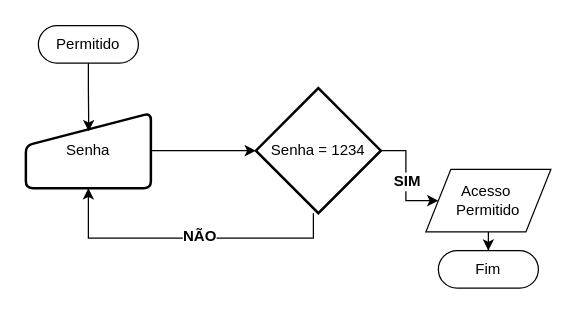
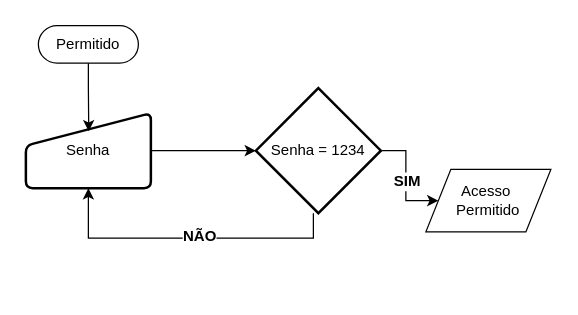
  <mxCell id="0" />
  <mxCell id="1" parent="0" />
  <mxCell id="2" style="edgeStyle=orthogonalEdgeStyle;rounded=0;orthogonalLoop=1;jettySize=auto;html=1;" edge="1" parent="1" source="3" target="6"><mxGeometry relative="1" as="geometry" /></mxCell>
  <mxCell id="3" value="Senha" style="html=1;strokeWidth=2;shape=manualInput;whiteSpace=wrap;rounded=1;size=26;arcSize=11;" vertex="1" parent="1"><mxGeometry x="20" y="90" width="100" height="60" as="geometry" /></mxCell>
  <mxCell id="4" style="edgeStyle=orthogonalEdgeStyle;rounded=0;orthogonalLoop=1;jettySize=auto;html=1;" edge="1" parent="1" source="6" target="8"><mxGeometry relative="1" as="geometry" /></mxCell>
  <mxCell id="5" value="&lt;b&gt;&lt;font style=&quot;font-size: 12px;&quot;&gt;SIM&lt;/font&gt;&lt;/b&gt;" style="edgeLabel;html=1;align=center;verticalAlign=middle;resizable=0;points=[];" connectable="0" vertex="1" parent="4"><mxGeometry x="0.023" relative="1" as="geometry"><mxPoint as="offset" /></mxGeometry></mxCell>
  <mxCell id="6" value="Senha = 1234" style="strokeWidth=2;html=1;shape=mxgraph.flowchart.decision;whiteSpace=wrap;" vertex="1" parent="1"><mxGeometry x="204" y="70" width="100" height="100" as="geometry" /></mxCell>
- <mxCell id="7" style="edgeStyle=orthogonalEdgeStyle;rounded=0;orthogonalLoop=1;jettySize=auto;html=1;" edge="1" parent="1" source="8" target="9"><mxGeometry relative="1" as="geometry" /></mxCell>
  <mxCell id="8" value="Acesso&amp;nbsp;&lt;br&gt;Permitido" style="shape=parallelogram;perimeter=parallelogramPerimeter;whiteSpace=wrap;html=1;dashed=0;" vertex="1" parent="1"><mxGeometry x="340" y="135" width="100" height="50" as="geometry" /></mxCell>
- <mxCell id="9" value="Fim" style="html=1;dashed=0;whiteSpace=wrap;shape=mxgraph.dfd.start" vertex="1" parent="1"><mxGeometry x="350" y="200" width="80" height="30" as="geometry" /></mxCell>
  <mxCell id="10" style="edgeStyle=orthogonalEdgeStyle;rounded=0;orthogonalLoop=1;jettySize=auto;html=1;" edge="1" parent="1" source="6" target="3"><mxGeometry relative="1" as="geometry"><Array as="points"><mxPoint x="250" y="190" /><mxPoint x="70" y="190" /></Array></mxGeometry></mxCell>
  <mxCell id="11" value="&lt;b&gt;&lt;font style=&quot;font-size: 12px;&quot;&gt;NÃO&lt;/font&gt;&lt;/b&gt;" style="edgeLabel;html=1;align=center;verticalAlign=middle;resizable=0;points=[];" connectable="0" vertex="1" parent="10"><mxGeometry x="-0.067" y="-2" relative="1" as="geometry"><mxPoint as="offset" /></mxGeometry></mxCell>
  <mxCell id="12" value="Permitido" style="html=1;dashed=0;whiteSpace=wrap;shape=mxgraph.dfd.start" vertex="1" parent="1"><mxGeometry x="30" y="20" width="80" height="30" as="geometry" /></mxCell>
  <mxCell id="13" style="edgeStyle=orthogonalEdgeStyle;rounded=0;orthogonalLoop=1;jettySize=auto;html=1;entryX=0.503;entryY=0.242;entryDx=0;entryDy=0;entryPerimeter=0;" edge="1" parent="1" source="12" target="3"><mxGeometry relative="1" as="geometry" /></mxCell>
